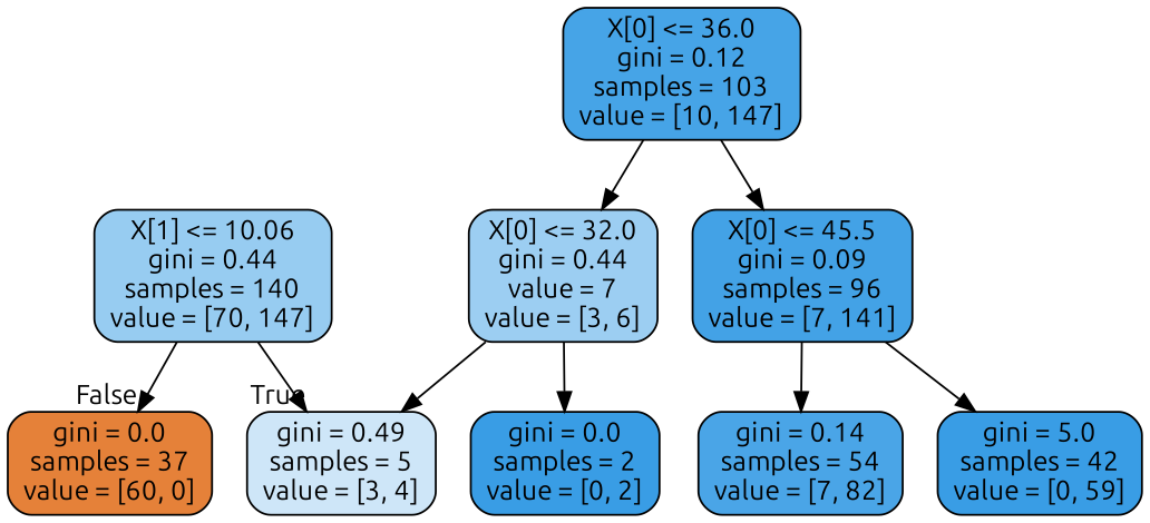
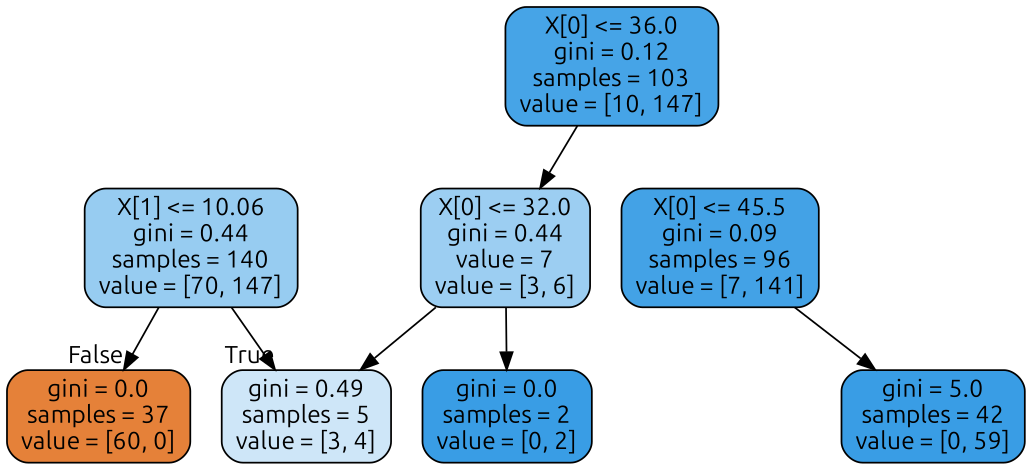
  digraph {
    fontname=Ubuntu
    node [color=black fillcolor="#399de5" fontname=Ubuntu shape=box style="filled, rounded"]
    edge [fontname=Ubuntu]
    n1 [fillcolor="#97ccf1" label="X[1] <= 10.06\ngini = 0.44\nsamples = 140\nvalue = [70, 147]"]
    n2 [fillcolor="#e58139" label="gini = 0.0\nsamples = 37\nvalue = [60, 0]"]
    n3 [fillcolor="#cee6f8" label="gini = 0.49\nsamples = 5\nvalue = [3, 4]"]
    n4 [fillcolor="#46a4e7" label="X[0] <= 36.0\ngini = 0.12\nsamples = 103\nvalue = [10, 147]"]
    n5 [fillcolor="#9ccef2" label="X[0] <= 32.0\ngini = 0.44\nvalue = 7\nvalue = [3, 6]"]
    n6 [fillcolor="#43a2e6" label="X[0] <= 45.5\ngini = 0.09\nsamples = 96\nvalue = [7, 141]"]
    n7 [label="gini = 0.0\nsamples = 2\nvalue = [0, 2]"]
-   n8 [fillcolor="#4aa5e7" label="gini = 0.14\nsamples = 54\nvalue = [7, 82]"]
    n9 [label="gini = 5.0\nsamples = 42\nvalue = [0, 59]"]
    n1 -> n2 [headlabel=False labelangle=-45 labeldistance=2.5]
    n1 -> n3 [headlabel=True labelangle=45 labeldistance=2.5]
    n4 -> n5
-   n4 -> n6
    n5 -> n3
    n5 -> n7
-   n6 -> n8
    n6 -> n9
  }
